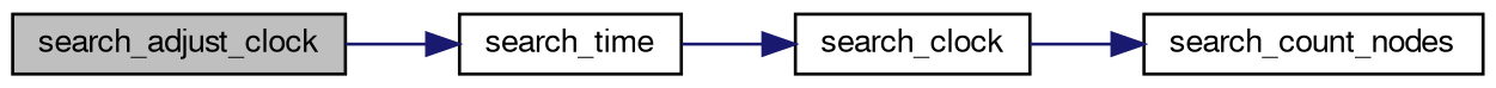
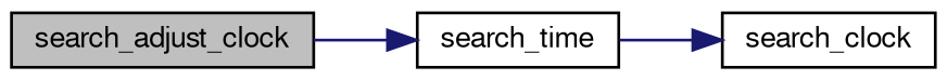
  digraph {
    rankdir=LR
    node [color=black fontname=FreeSans fontsize=10 shape=record]
    edge [color=midnightblue fontname=FreeSans fontsize=10 labelfontname=FreeSans labelfontsize=10 style=solid]
    n1 [fillcolor=grey75 fontcolor=black height=0.2 label=search_adjust_clock style=filled width=0.4]
    n2 [height=0.2 label=search_time width=0.4]
    n3 [height=0.2 label=search_clock width=0.4]
-   n4 [height=0.2 label=search_count_nodes width=0.4]
    n1 -> n2
    n2 -> n3
-   n3 -> n4
  }
